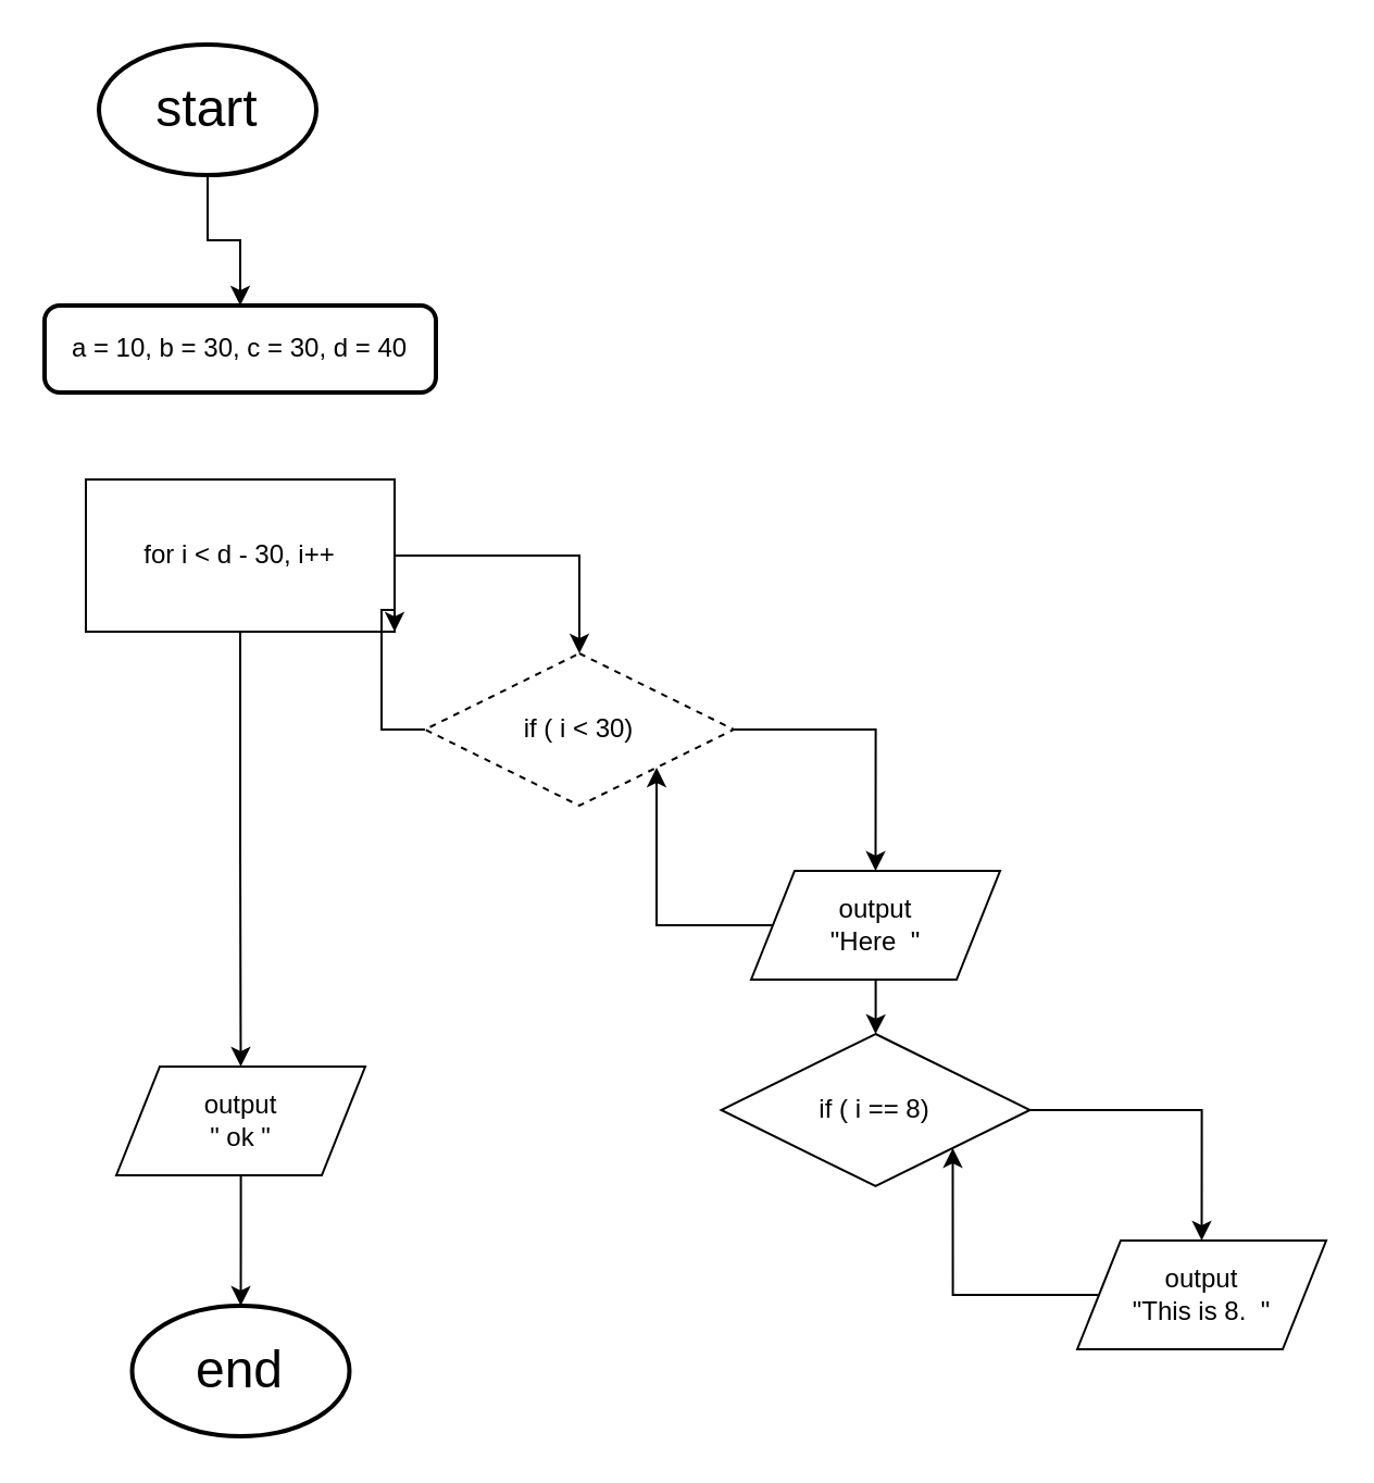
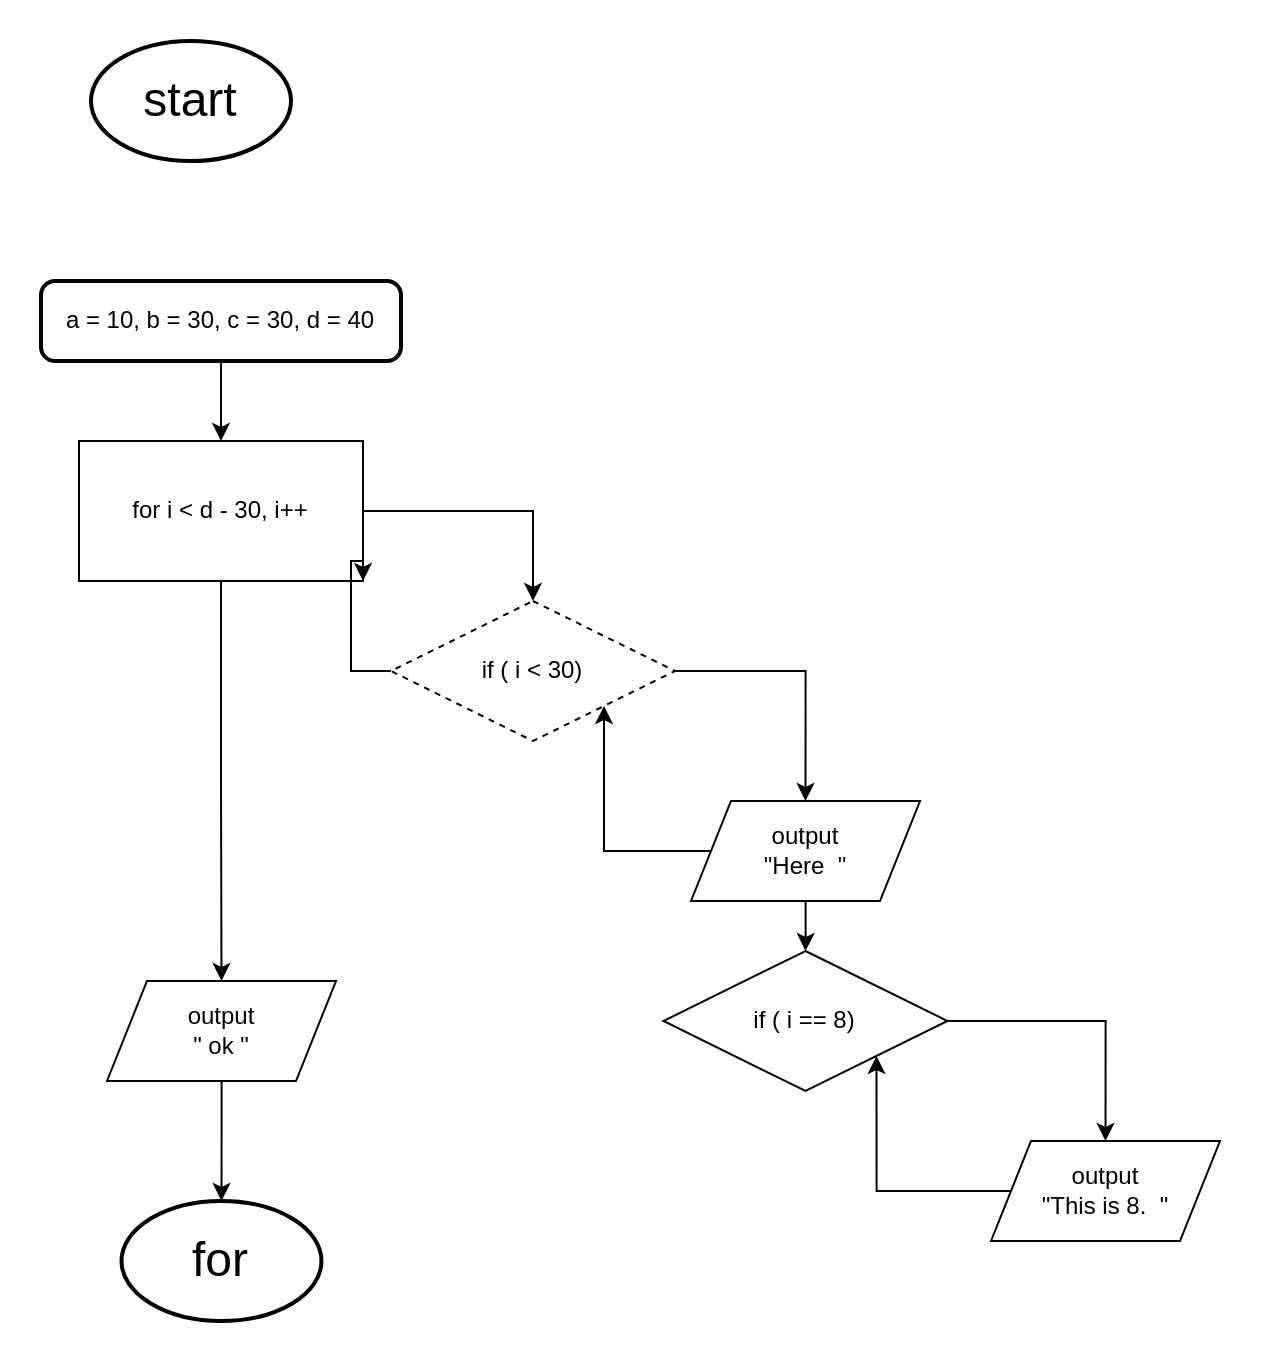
  <mxCell id="0" />
  <mxCell id="1" parent="0" />
- <mxCell id="2" style="edgeStyle=orthogonalEdgeStyle;rounded=0;orthogonalLoop=1;jettySize=auto;html=1;entryX=0.5;entryY=0;entryDx=0;entryDy=0;" edge="1" parent="1" source="3" target="6"><mxGeometry relative="1" as="geometry" /></mxCell>
  <mxCell id="3" value="&lt;font style=&quot;font-size: 24px;&quot;&gt;start&lt;/font&gt;" style="strokeWidth=2;html=1;shape=mxgraph.flowchart.start_1;whiteSpace=wrap;" vertex="1" parent="1"><mxGeometry x="45" y="20" width="100" height="60" as="geometry" /></mxCell>
- <mxCell id="4" value="&lt;font style=&quot;font-size: 24px;&quot;&gt;end&lt;/font&gt;" style="strokeWidth=2;html=1;shape=mxgraph.flowchart.start_1;whiteSpace=wrap;" vertex="1" parent="1"><mxGeometry x="60.25" y="600" width="100" height="60" as="geometry" /></mxCell>
+ <mxCell id="4" value="&lt;font style=&quot;font-size: 24px;&quot;&gt;for&lt;/font&gt;" style="strokeWidth=2;html=1;shape=mxgraph.flowchart.start_1;whiteSpace=wrap;" vertex="1" parent="1"><mxGeometry x="60.25" y="600" width="100" height="60" as="geometry" /></mxCell>
+ <mxCell id="5" style="edgeStyle=orthogonalEdgeStyle;rounded=0;orthogonalLoop=1;jettySize=auto;html=1;entryX=0.5;entryY=0;entryDx=0;entryDy=0;" edge="1" parent="1" source="6" target="9"><mxGeometry relative="1" as="geometry" /></mxCell>
  <mxCell id="6" value="a = 10, b = 30, c = 30, d = 40" style="rounded=1;whiteSpace=wrap;html=1;absoluteArcSize=1;arcSize=14;strokeWidth=2;" vertex="1" parent="1"><mxGeometry x="20" y="140" width="180" height="40" as="geometry" /></mxCell>
  <mxCell id="7" style="edgeStyle=orthogonalEdgeStyle;rounded=0;orthogonalLoop=1;jettySize=auto;html=1;entryX=0.5;entryY=0;entryDx=0;entryDy=0;" edge="1" parent="1" source="9" target="12"><mxGeometry relative="1" as="geometry" /></mxCell>
  <mxCell id="8" style="edgeStyle=orthogonalEdgeStyle;rounded=0;orthogonalLoop=1;jettySize=auto;html=1;entryX=0.5;entryY=0;entryDx=0;entryDy=0;" edge="1" parent="1" source="9" target="20"><mxGeometry relative="1" as="geometry" /></mxCell>
  <mxCell id="9" value="for i &amp;lt; d - 30, i++" style="whiteSpace=wrap;html=1;rounded=0;" vertex="1" parent="1"><mxGeometry x="39" y="220" width="142" height="70" as="geometry" /></mxCell>
  <mxCell id="10" style="edgeStyle=orthogonalEdgeStyle;rounded=0;orthogonalLoop=1;jettySize=auto;html=1;entryX=0.5;entryY=0;entryDx=0;entryDy=0;" edge="1" parent="1" source="12" target="15"><mxGeometry relative="1" as="geometry" /></mxCell>
  <mxCell id="11" style="edgeStyle=orthogonalEdgeStyle;rounded=0;orthogonalLoop=1;jettySize=auto;html=1;entryX=1;entryY=1;entryDx=0;entryDy=0;" edge="1" parent="1" source="12" target="9"><mxGeometry relative="1" as="geometry" /></mxCell>
  <mxCell id="12" value="if ( i &amp;lt; 30)" style="rhombus;whiteSpace=wrap;html=1;dashed=1;" vertex="1" parent="1"><mxGeometry x="195" y="300" width="142" height="70" as="geometry" /></mxCell>
  <mxCell id="13" style="edgeStyle=orthogonalEdgeStyle;rounded=0;orthogonalLoop=1;jettySize=auto;html=1;entryX=0.5;entryY=0;entryDx=0;entryDy=0;" edge="1" parent="1" source="15" target="17"><mxGeometry relative="1" as="geometry" /></mxCell>
  <mxCell id="14" style="edgeStyle=orthogonalEdgeStyle;rounded=0;orthogonalLoop=1;jettySize=auto;html=1;entryX=1;entryY=1;entryDx=0;entryDy=0;" edge="1" parent="1" source="15" target="12"><mxGeometry relative="1" as="geometry" /></mxCell>
  <mxCell id="15" value="output&lt;div&gt;&quot;Here&amp;nbsp; &quot;&lt;br&gt;&lt;/div&gt;" style="shape=parallelogram;perimeter=parallelogramPerimeter;whiteSpace=wrap;html=1;fixedSize=1;" vertex="1" parent="1"><mxGeometry x="345" y="400" width="114.5" height="50" as="geometry" /></mxCell>
  <mxCell id="16" style="edgeStyle=orthogonalEdgeStyle;rounded=0;orthogonalLoop=1;jettySize=auto;html=1;entryX=0.5;entryY=0;entryDx=0;entryDy=0;" edge="1" parent="1" source="17" target="19"><mxGeometry relative="1" as="geometry" /></mxCell>
  <mxCell id="17" value="if ( i == 8)" style="rhombus;whiteSpace=wrap;html=1;" vertex="1" parent="1"><mxGeometry x="331.25" y="475" width="142" height="70" as="geometry" /></mxCell>
  <mxCell id="18" style="edgeStyle=orthogonalEdgeStyle;rounded=0;orthogonalLoop=1;jettySize=auto;html=1;entryX=1;entryY=1;entryDx=0;entryDy=0;" edge="1" parent="1" source="19" target="17"><mxGeometry relative="1" as="geometry" /></mxCell>
  <mxCell id="19" value="output&lt;div&gt;&quot;This is 8.&amp;nbsp; &quot;&lt;br&gt;&lt;/div&gt;" style="shape=parallelogram;perimeter=parallelogramPerimeter;whiteSpace=wrap;html=1;fixedSize=1;" vertex="1" parent="1"><mxGeometry x="495" y="570" width="114.5" height="50" as="geometry" /></mxCell>
  <mxCell id="20" value="&lt;div&gt;output&lt;br&gt;&quot; ok &quot;&lt;/div&gt;" style="shape=parallelogram;perimeter=parallelogramPerimeter;whiteSpace=wrap;html=1;fixedSize=1;" vertex="1" parent="1"><mxGeometry x="53" y="490" width="114.5" height="50" as="geometry" /></mxCell>
  <mxCell id="21" style="edgeStyle=orthogonalEdgeStyle;rounded=0;orthogonalLoop=1;jettySize=auto;html=1;entryX=0.5;entryY=0;entryDx=0;entryDy=0;entryPerimeter=0;" edge="1" parent="1" source="20" target="4"><mxGeometry relative="1" as="geometry" /></mxCell>
